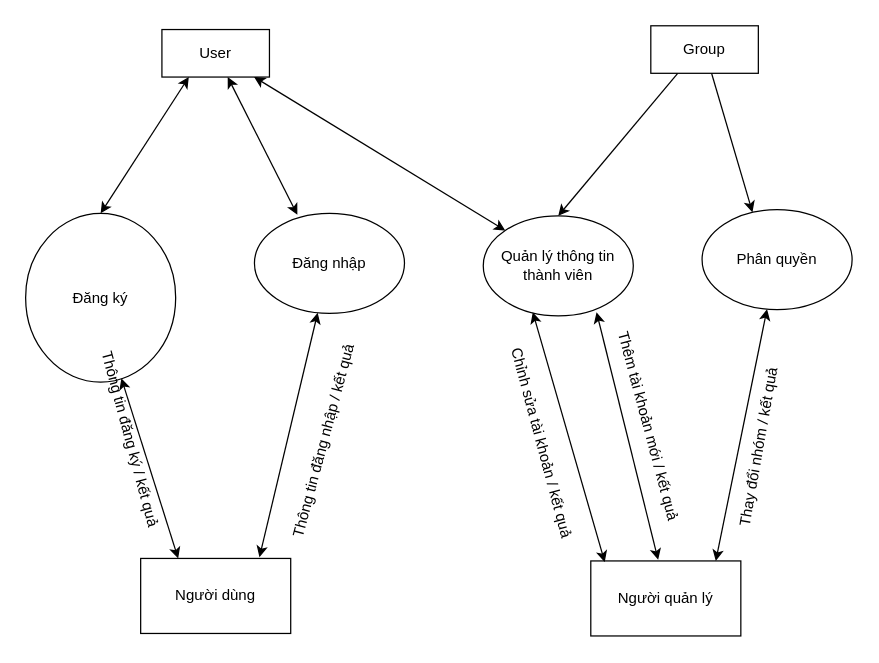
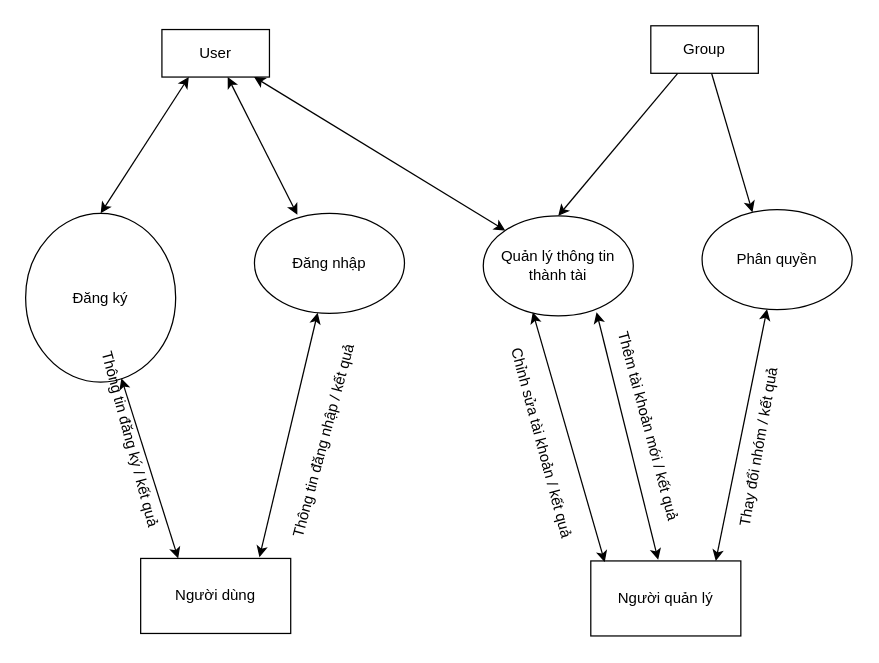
  <mxCell id="0" />
  <mxCell id="1" parent="0" />
  <mxCell id="2" value="Đăng ký" style="ellipse;whiteSpace=wrap;html=1;" vertex="1" parent="1"><mxGeometry x="20" y="170" width="120" height="135" as="geometry" /></mxCell>
  <mxCell id="3" value="Đăng nhập" style="ellipse;whiteSpace=wrap;html=1;" vertex="1" parent="1"><mxGeometry x="203" y="170" width="120" height="80" as="geometry" /></mxCell>
- <mxCell id="4" value="Quản lý thông tin thành viên" style="ellipse;whiteSpace=wrap;html=1;" vertex="1" parent="1"><mxGeometry x="386" y="172" width="120" height="80" as="geometry" /></mxCell>
+ <mxCell id="4" value="Quản lý thông tin thành tài" style="ellipse;whiteSpace=wrap;html=1;" vertex="1" parent="1"><mxGeometry x="386" y="172" width="120" height="80" as="geometry" /></mxCell>
  <mxCell id="5" value="Phân quyền" style="ellipse;whiteSpace=wrap;html=1;" vertex="1" parent="1"><mxGeometry x="561" y="167" width="120" height="80" as="geometry" /></mxCell>
  <mxCell id="6" value="Người dùng" style="rounded=0;whiteSpace=wrap;html=1;" vertex="1" parent="1"><mxGeometry x="112" y="446" width="120" height="60" as="geometry" /></mxCell>
  <mxCell id="7" value="Người quản lý" style="rounded=0;whiteSpace=wrap;html=1;" vertex="1" parent="1"><mxGeometry x="472" y="448" width="120" height="60" as="geometry" /></mxCell>
  <mxCell id="8" value="" style="endArrow=classic;html=1;rounded=0;entryX=0.336;entryY=0.027;entryDx=0;entryDy=0;entryPerimeter=0;" edge="1" parent="1" source="9" target="5"><mxGeometry width="50" height="50" relative="1" as="geometry"><mxPoint x="592" y="60" as="sourcePoint" /><mxPoint x="340" y="300" as="targetPoint" /></mxGeometry></mxCell>
  <mxCell id="9" value="Group" style="rounded=0;whiteSpace=wrap;html=1;" vertex="1" parent="1"><mxGeometry x="520" y="20" width="86" height="38" as="geometry" /></mxCell>
  <mxCell id="10" value="" style="endArrow=classic;html=1;rounded=0;entryX=0.5;entryY=0;entryDx=0;entryDy=0;exitX=0.25;exitY=1;exitDx=0;exitDy=0;" edge="1" parent="1" source="9" target="4"><mxGeometry width="50" height="50" relative="1" as="geometry"><mxPoint x="290" y="350" as="sourcePoint" /><mxPoint x="340" y="300" as="targetPoint" /></mxGeometry></mxCell>
  <mxCell id="11" value="User" style="rounded=0;whiteSpace=wrap;html=1;" vertex="1" parent="1"><mxGeometry x="129" y="23" width="86" height="38" as="geometry" /></mxCell>
  <mxCell id="12" value="" style="endArrow=classic;startArrow=classic;html=1;rounded=0;exitX=0.286;exitY=0.015;exitDx=0;exitDy=0;exitPerimeter=0;" edge="1" parent="1" source="3" target="11"><mxGeometry width="50" height="50" relative="1" as="geometry"><mxPoint x="290" y="350" as="sourcePoint" /><mxPoint x="340" y="300" as="targetPoint" /></mxGeometry></mxCell>
  <mxCell id="13" value="" style="endArrow=classic;startArrow=classic;html=1;rounded=0;entryX=0;entryY=0;entryDx=0;entryDy=0;exitX=0.857;exitY=0.998;exitDx=0;exitDy=0;exitPerimeter=0;" edge="1" parent="1" source="11" target="4"><mxGeometry width="50" height="50" relative="1" as="geometry"><mxPoint x="290" y="350" as="sourcePoint" /><mxPoint x="340" y="300" as="targetPoint" /></mxGeometry></mxCell>
  <mxCell id="14" value="" style="endArrow=classic;startArrow=classic;html=1;rounded=0;entryX=0.25;entryY=1;entryDx=0;entryDy=0;exitX=0.5;exitY=0;exitDx=0;exitDy=0;" edge="1" parent="1" source="2" target="11"><mxGeometry width="50" height="50" relative="1" as="geometry"><mxPoint x="290" y="350" as="sourcePoint" /><mxPoint x="340" y="300" as="targetPoint" /></mxGeometry></mxCell>
  <mxCell id="15" value="" style="endArrow=classic;startArrow=classic;html=1;rounded=0;" edge="1" parent="1" target="3"><mxGeometry width="50" height="50" relative="1" as="geometry"><mxPoint x="207" y="445" as="sourcePoint" /><mxPoint x="340" y="300" as="targetPoint" /></mxGeometry></mxCell>
  <mxCell id="16" value="" style="endArrow=classic;startArrow=classic;html=1;rounded=0;entryX=0.638;entryY=0.977;entryDx=0;entryDy=0;entryPerimeter=0;exitX=0.25;exitY=0;exitDx=0;exitDy=0;" edge="1" parent="1" source="6" target="2"><mxGeometry width="50" height="50" relative="1" as="geometry"><mxPoint x="290" y="350" as="sourcePoint" /><mxPoint x="340" y="300" as="targetPoint" /></mxGeometry></mxCell>
  <mxCell id="17" value="" style="endArrow=classic;startArrow=classic;html=1;rounded=0;exitX=0.833;exitY=0;exitDx=0;exitDy=0;exitPerimeter=0;" edge="1" parent="1" source="7" target="5"><mxGeometry width="50" height="50" relative="1" as="geometry"><mxPoint x="290" y="350" as="sourcePoint" /><mxPoint x="340" y="300" as="targetPoint" /></mxGeometry></mxCell>
  <mxCell id="18" value="" style="endArrow=classic;startArrow=classic;html=1;rounded=0;exitX=0.449;exitY=-0.015;exitDx=0;exitDy=0;exitPerimeter=0;entryX=0.755;entryY=0.964;entryDx=0;entryDy=0;entryPerimeter=0;" edge="1" parent="1" source="7" target="4"><mxGeometry width="50" height="50" relative="1" as="geometry"><mxPoint x="290" y="350" as="sourcePoint" /><mxPoint x="501" y="263" as="targetPoint" /></mxGeometry></mxCell>
  <mxCell id="19" value="" style="endArrow=classic;startArrow=classic;html=1;rounded=0;entryX=0.33;entryY=0.964;entryDx=0;entryDy=0;exitX=0.093;exitY=0.015;exitDx=0;exitDy=0;exitPerimeter=0;entryPerimeter=0;" edge="1" parent="1" source="7" target="4"><mxGeometry width="50" height="50" relative="1" as="geometry"><mxPoint x="290" y="350" as="sourcePoint" /><mxPoint x="340" y="300" as="targetPoint" /></mxGeometry></mxCell>
  <mxCell id="20" value="Thông tin đăng ký / kết quả" style="text;html=1;align=center;verticalAlign=middle;resizable=0;points=[];autosize=1;strokeColor=none;fillColor=none;rotation=75;" vertex="1" parent="1"><mxGeometry x="26" y="341" width="155" height="18" as="geometry" /></mxCell>
  <mxCell id="21" value="Thông tin đăng nhập&amp;nbsp;/ kết quả" style="text;html=1;align=center;verticalAlign=middle;resizable=0;points=[];autosize=1;strokeColor=none;fillColor=none;rotation=-75;" vertex="1" parent="1"><mxGeometry x="174" y="344" width="169" height="18" as="geometry" /></mxCell>
  <mxCell id="22" value="Chỉnh sửa tài khoản / kết quả" style="text;html=1;align=center;verticalAlign=middle;resizable=0;points=[];autosize=1;strokeColor=none;fillColor=none;rotation=75;" vertex="1" parent="1"><mxGeometry x="349" y="344" width="167" height="18" as="geometry" /></mxCell>
  <mxCell id="23" value="Thêm tài khoản mới / kết quả" style="text;html=1;align=center;verticalAlign=middle;resizable=0;points=[];autosize=1;strokeColor=none;fillColor=none;rotation=75;" vertex="1" parent="1"><mxGeometry x="435" y="331" width="166" height="18" as="geometry" /></mxCell>
  <mxCell id="24" value="Thay đổi nhóm / kết quả" style="text;html=1;align=center;verticalAlign=middle;resizable=0;points=[];autosize=1;strokeColor=none;fillColor=none;rotation=-80;" vertex="1" parent="1"><mxGeometry x="537" y="349" width="139" height="18" as="geometry" /></mxCell>
